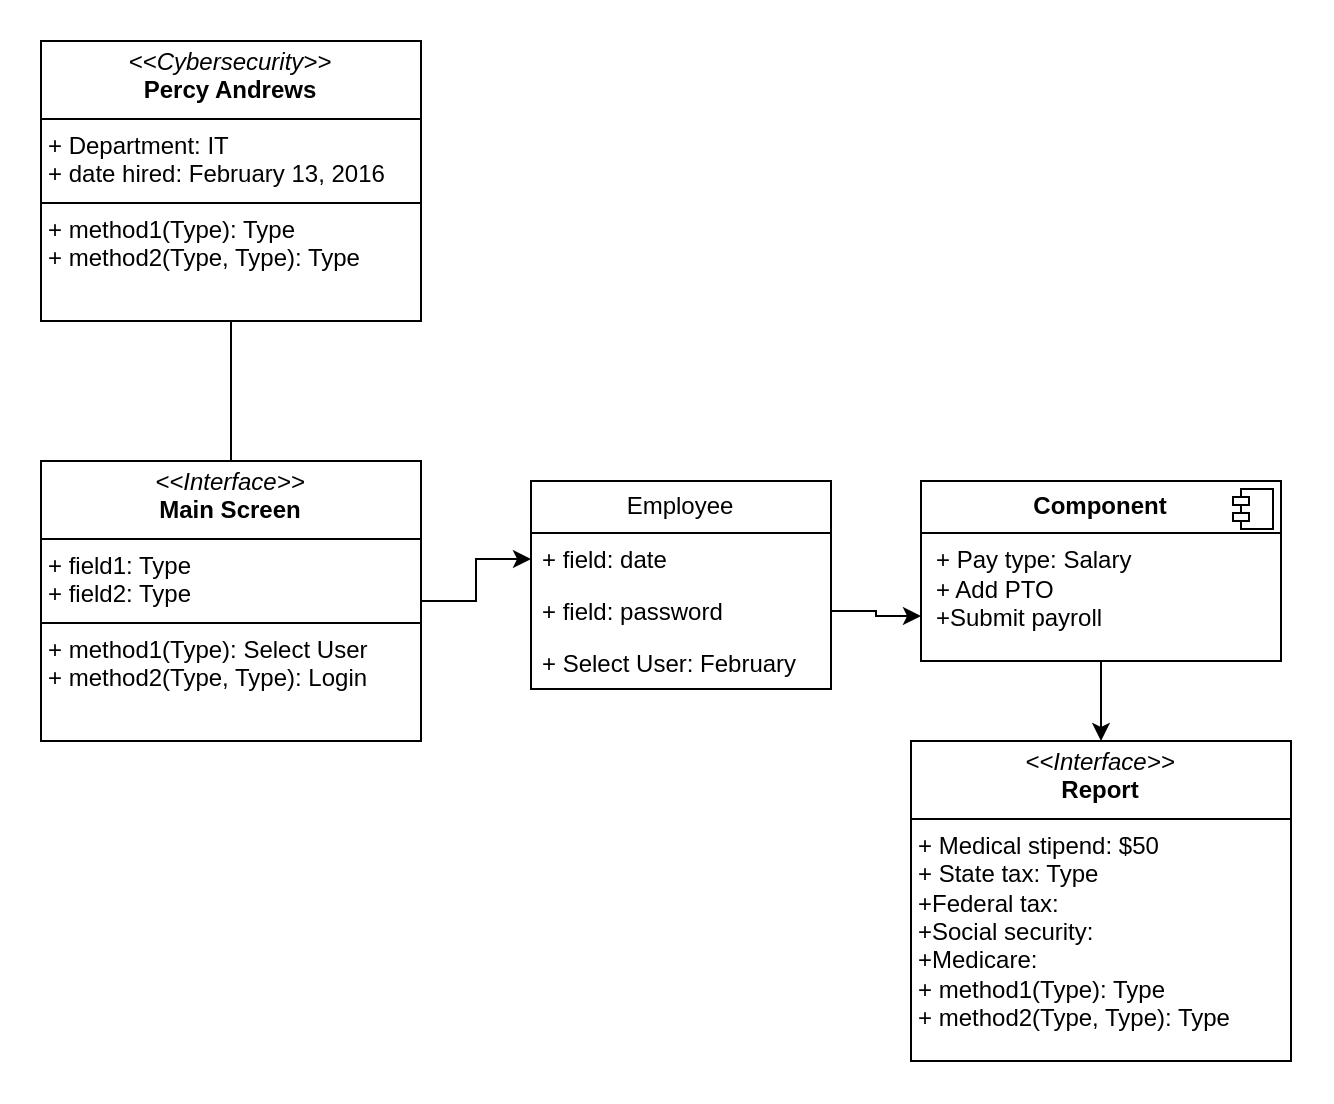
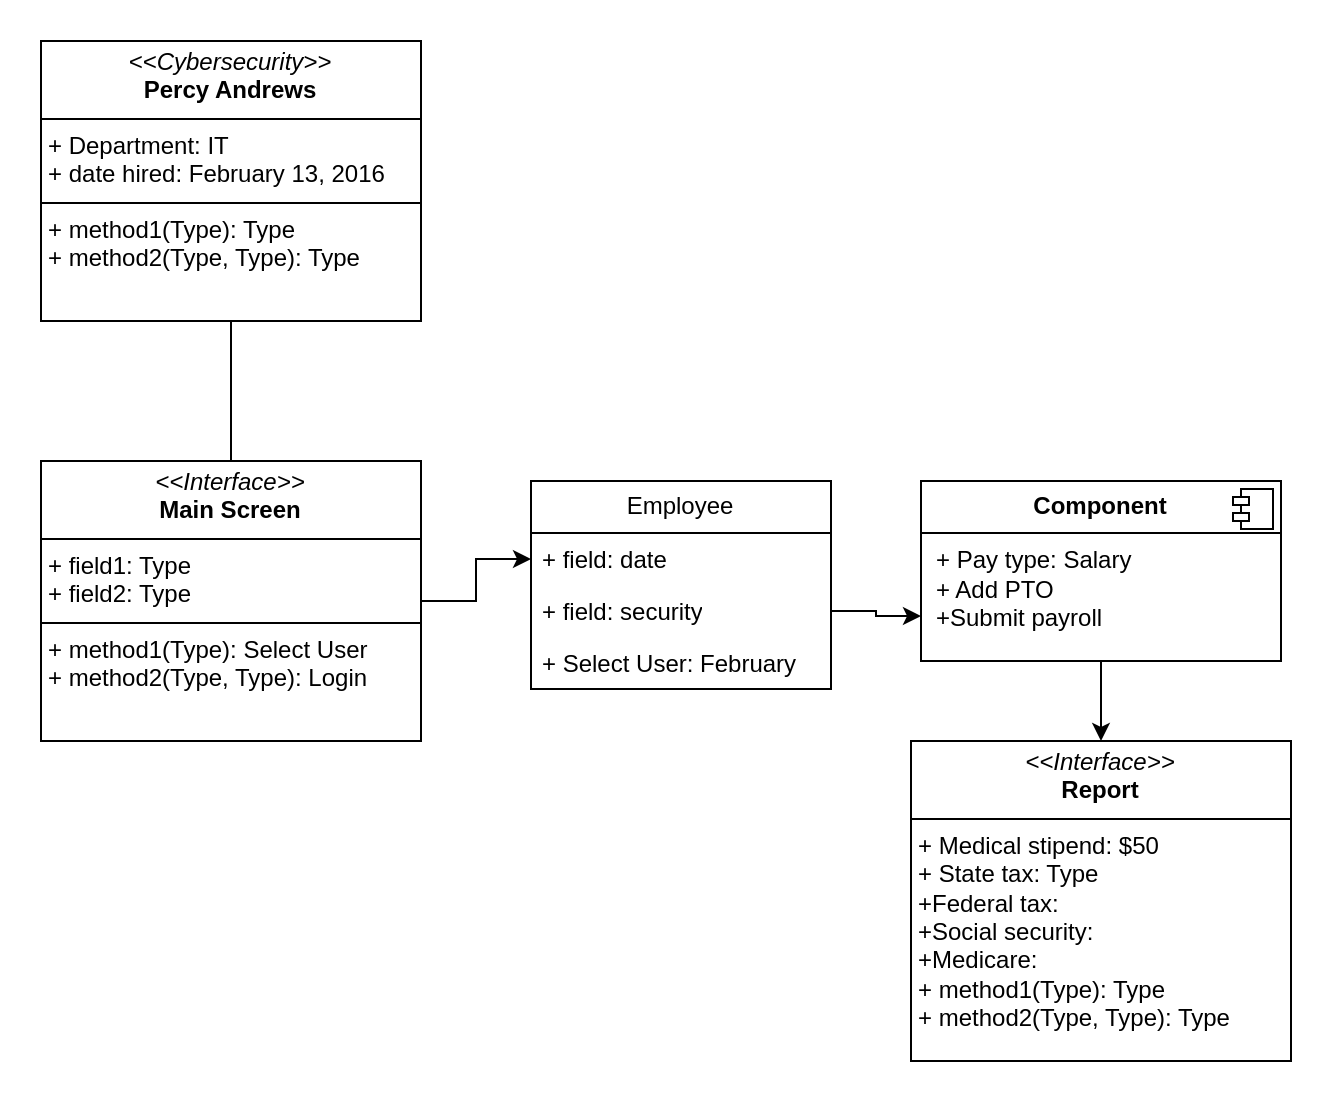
  <mxCell id="0" />
  <mxCell id="1" parent="0" />
  <mxCell id="2" style="edgeStyle=orthogonalEdgeStyle;rounded=0;orthogonalLoop=1;jettySize=auto;html=1;exitX=0.5;exitY=1;exitDx=0;exitDy=0;entryX=0.5;entryY=0;entryDx=0;entryDy=0;" edge="1" parent="1" source="3"><mxGeometry relative="1" as="geometry"><mxPoint x="115" y="240" as="targetPoint" /></mxGeometry></mxCell>
  <mxCell id="3" value="&lt;p style=&quot;margin:0px;margin-top:4px;text-align:center;&quot;&gt;&lt;i&gt;&amp;lt;&amp;lt;Cybersecurity&amp;gt;&amp;gt;&lt;/i&gt;&lt;br&gt;&lt;b&gt;Percy Andrews&lt;/b&gt;&lt;/p&gt;&lt;hr size=&quot;1&quot; style=&quot;border-style:solid;&quot;&gt;&lt;p style=&quot;margin:0px;margin-left:4px;&quot;&gt;+ Department: IT&lt;br&gt;+ date hired: February 13, 2016&lt;/p&gt;&lt;hr size=&quot;1&quot; style=&quot;border-style:solid;&quot;&gt;&lt;p style=&quot;margin:0px;margin-left:4px;&quot;&gt;+ method1(Type): Type&lt;br&gt;+ method2(Type, Type): Type&lt;/p&gt;" style="verticalAlign=top;align=left;overflow=fill;html=1;whiteSpace=wrap;" vertex="1" parent="1"><mxGeometry x="20" y="20" width="190" height="140" as="geometry" /></mxCell>
  <mxCell id="4" value="Employee" style="swimlane;fontStyle=0;childLayout=stackLayout;horizontal=1;startSize=26;fillColor=none;horizontalStack=0;resizeParent=1;resizeParentMax=0;resizeLast=0;collapsible=1;marginBottom=0;whiteSpace=wrap;html=1;" vertex="1" parent="1"><mxGeometry x="265" y="240" width="150" height="104" as="geometry" /></mxCell>
  <mxCell id="5" value="+ field: date" style="text;strokeColor=none;fillColor=none;align=left;verticalAlign=top;spacingLeft=4;spacingRight=4;overflow=hidden;rotatable=0;points=[[0,0.5],[1,0.5]];portConstraint=eastwest;whiteSpace=wrap;html=1;" vertex="1" parent="4"><mxGeometry y="26" width="150" height="26" as="geometry" /></mxCell>
- <mxCell id="6" value="+ field: password" style="text;strokeColor=none;fillColor=none;align=left;verticalAlign=top;spacingLeft=4;spacingRight=4;overflow=hidden;rotatable=0;points=[[0,0.5],[1,0.5]];portConstraint=eastwest;whiteSpace=wrap;html=1;" vertex="1" parent="4"><mxGeometry y="52" width="150" height="26" as="geometry" /></mxCell>
+ <mxCell id="6" value="+ field: security" style="text;strokeColor=none;fillColor=none;align=left;verticalAlign=top;spacingLeft=4;spacingRight=4;overflow=hidden;rotatable=0;points=[[0,0.5],[1,0.5]];portConstraint=eastwest;whiteSpace=wrap;html=1;" vertex="1" parent="4"><mxGeometry y="52" width="150" height="26" as="geometry" /></mxCell>
  <mxCell id="7" value="+ Select User: February" style="text;strokeColor=none;fillColor=none;align=left;verticalAlign=top;spacingLeft=4;spacingRight=4;overflow=hidden;rotatable=0;points=[[0,0.5],[1,0.5]];portConstraint=eastwest;whiteSpace=wrap;html=1;" vertex="1" parent="4"><mxGeometry y="78" width="150" height="26" as="geometry" /></mxCell>
  <mxCell id="8" style="edgeStyle=orthogonalEdgeStyle;rounded=0;orthogonalLoop=1;jettySize=auto;html=1;exitX=1;exitY=0.5;exitDx=0;exitDy=0;entryX=0;entryY=0.5;entryDx=0;entryDy=0;" edge="1" parent="1" source="9" target="5"><mxGeometry relative="1" as="geometry" /></mxCell>
  <mxCell id="9" value="&lt;p style=&quot;margin:0px;margin-top:4px;text-align:center;&quot;&gt;&lt;i&gt;&amp;lt;&amp;lt;Interface&amp;gt;&amp;gt;&lt;/i&gt;&lt;br&gt;&lt;b&gt;Main Screen&lt;/b&gt;&lt;/p&gt;&lt;hr size=&quot;1&quot; style=&quot;border-style:solid;&quot;&gt;&lt;p style=&quot;margin:0px;margin-left:4px;&quot;&gt;+ field1: Type&lt;br&gt;+ field2: Type&lt;/p&gt;&lt;hr size=&quot;1&quot; style=&quot;border-style:solid;&quot;&gt;&lt;p style=&quot;margin:0px;margin-left:4px;&quot;&gt;+ method1(Type): Select User&lt;br&gt;+ method2(Type, Type): Login&lt;/p&gt;" style="verticalAlign=top;align=left;overflow=fill;html=1;whiteSpace=wrap;" vertex="1" parent="1"><mxGeometry x="20" y="230" width="190" height="140" as="geometry" /></mxCell>
  <mxCell id="10" style="edgeStyle=orthogonalEdgeStyle;rounded=0;orthogonalLoop=1;jettySize=auto;html=1;exitX=0.5;exitY=1;exitDx=0;exitDy=0;entryX=0.5;entryY=0;entryDx=0;entryDy=0;" edge="1" parent="1" source="11" target="14"><mxGeometry relative="1" as="geometry" /></mxCell>
  <mxCell id="11" value="&lt;p style=&quot;margin:0px;margin-top:6px;text-align:center;&quot;&gt;&lt;b&gt;Component&lt;/b&gt;&lt;/p&gt;&lt;hr size=&quot;1&quot; style=&quot;border-style:solid;&quot;&gt;&lt;p style=&quot;margin:0px;margin-left:8px;&quot;&gt;+ Pay type: Salary&lt;br&gt;+ Add PTO&lt;/p&gt;&lt;p style=&quot;margin:0px;margin-left:8px;&quot;&gt;+Submit payroll&lt;/p&gt;&lt;p style=&quot;margin:0px;margin-left:8px;&quot;&gt;&lt;br&gt;&lt;/p&gt;&lt;p style=&quot;margin:0px;margin-left:8px;&quot;&gt;&lt;br&gt;&lt;/p&gt;" style="align=left;overflow=fill;html=1;dropTarget=0;whiteSpace=wrap;" vertex="1" parent="1"><mxGeometry x="460" y="240" width="180" height="90" as="geometry" /></mxCell>
  <mxCell id="12" value="" style="shape=component;jettyWidth=8;jettyHeight=4;" vertex="1" parent="11"><mxGeometry x="1" width="20" height="20" relative="1" as="geometry"><mxPoint x="-24" y="4" as="offset" /></mxGeometry></mxCell>
  <mxCell id="13" style="edgeStyle=orthogonalEdgeStyle;rounded=0;orthogonalLoop=1;jettySize=auto;html=1;exitX=1;exitY=0.5;exitDx=0;exitDy=0;entryX=0;entryY=0.75;entryDx=0;entryDy=0;" edge="1" parent="1" source="6" target="11"><mxGeometry relative="1" as="geometry" /></mxCell>
  <mxCell id="14" value="&lt;p style=&quot;margin:0px;margin-top:4px;text-align:center;&quot;&gt;&lt;i&gt;&amp;lt;&amp;lt;Interface&amp;gt;&amp;gt;&lt;/i&gt;&lt;br&gt;&lt;b&gt;Report&lt;/b&gt;&lt;/p&gt;&lt;hr size=&quot;1&quot; style=&quot;border-style:solid;&quot;&gt;&lt;p style=&quot;margin:0px;margin-left:4px;&quot;&gt;+ Medical stipend: $50&lt;br&gt;+ State tax: Type&lt;/p&gt;&lt;p style=&quot;margin:0px;margin-left:4px;&quot;&gt;+Federal tax:&amp;nbsp;&lt;/p&gt;&lt;p style=&quot;margin:0px;margin-left:4px;&quot;&gt;+Social security:&amp;nbsp;&lt;/p&gt;&lt;p style=&quot;margin:0px;margin-left:4px;&quot;&gt;+Medicare:&lt;/p&gt;&lt;p style=&quot;margin:0px;margin-left:4px;&quot;&gt;+ method1(Type): Type&lt;br&gt;+ method2(Type, Type): Type&lt;/p&gt;" style="verticalAlign=top;align=left;overflow=fill;html=1;whiteSpace=wrap;" vertex="1" parent="1"><mxGeometry x="455" y="370" width="190" height="160" as="geometry" /></mxCell>
